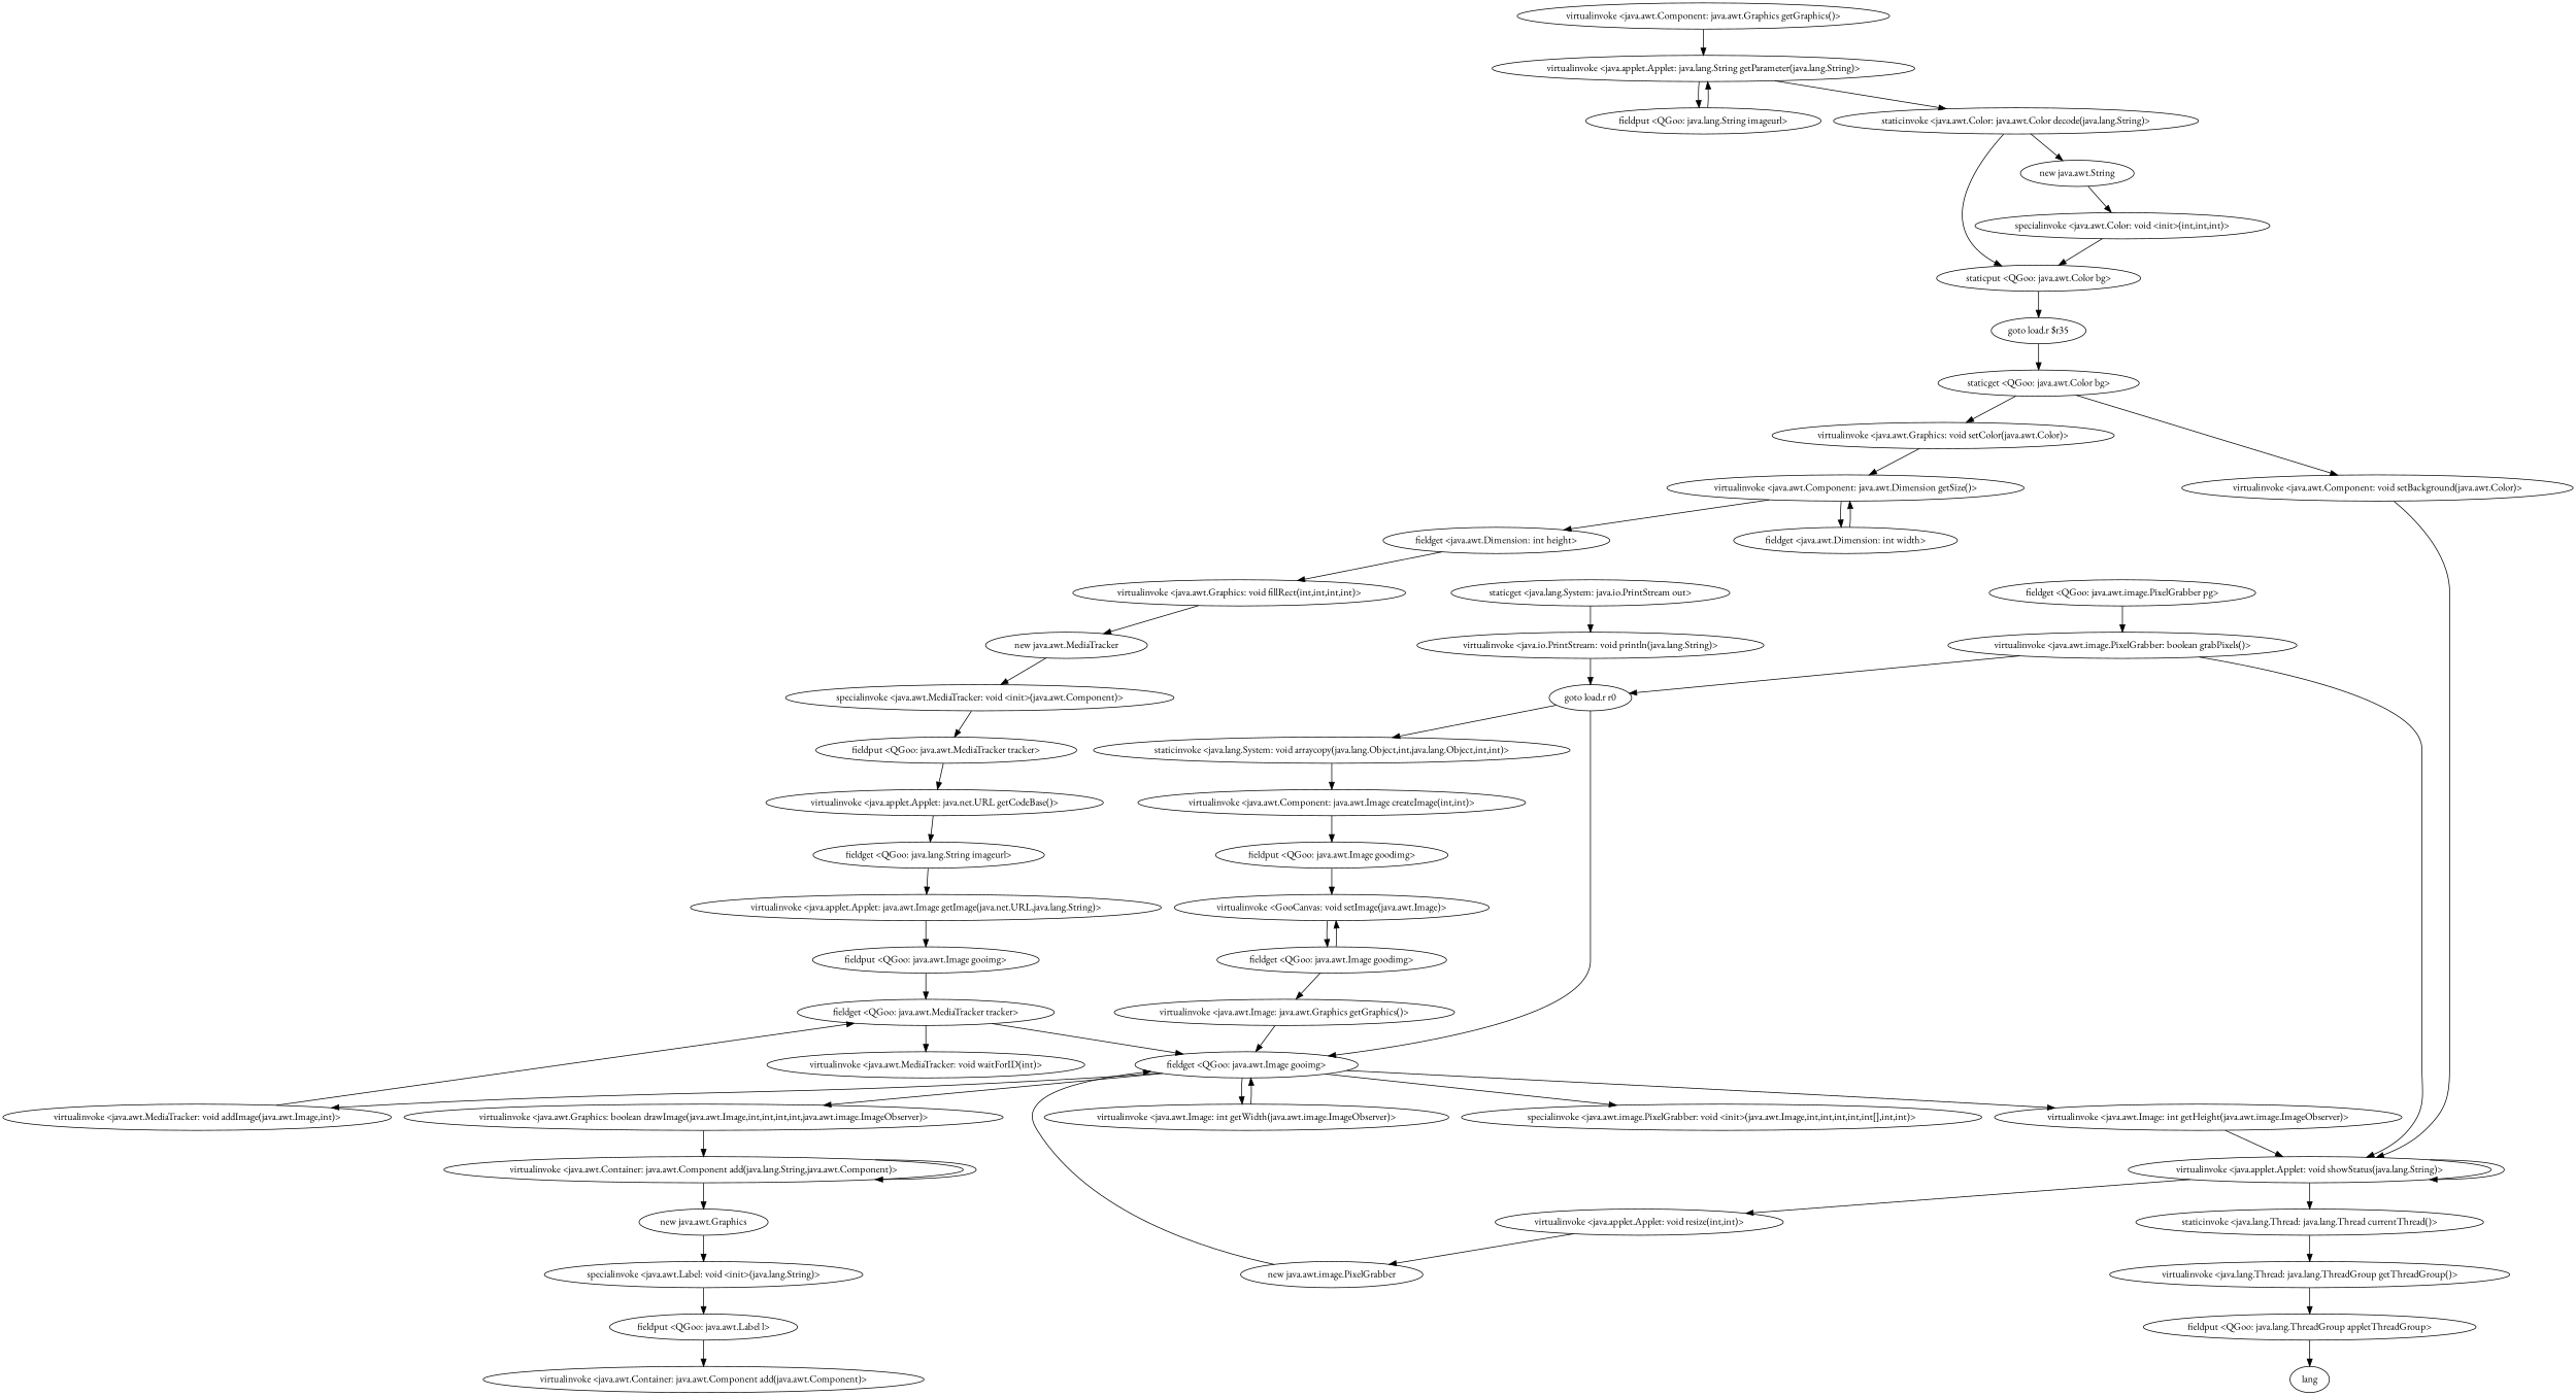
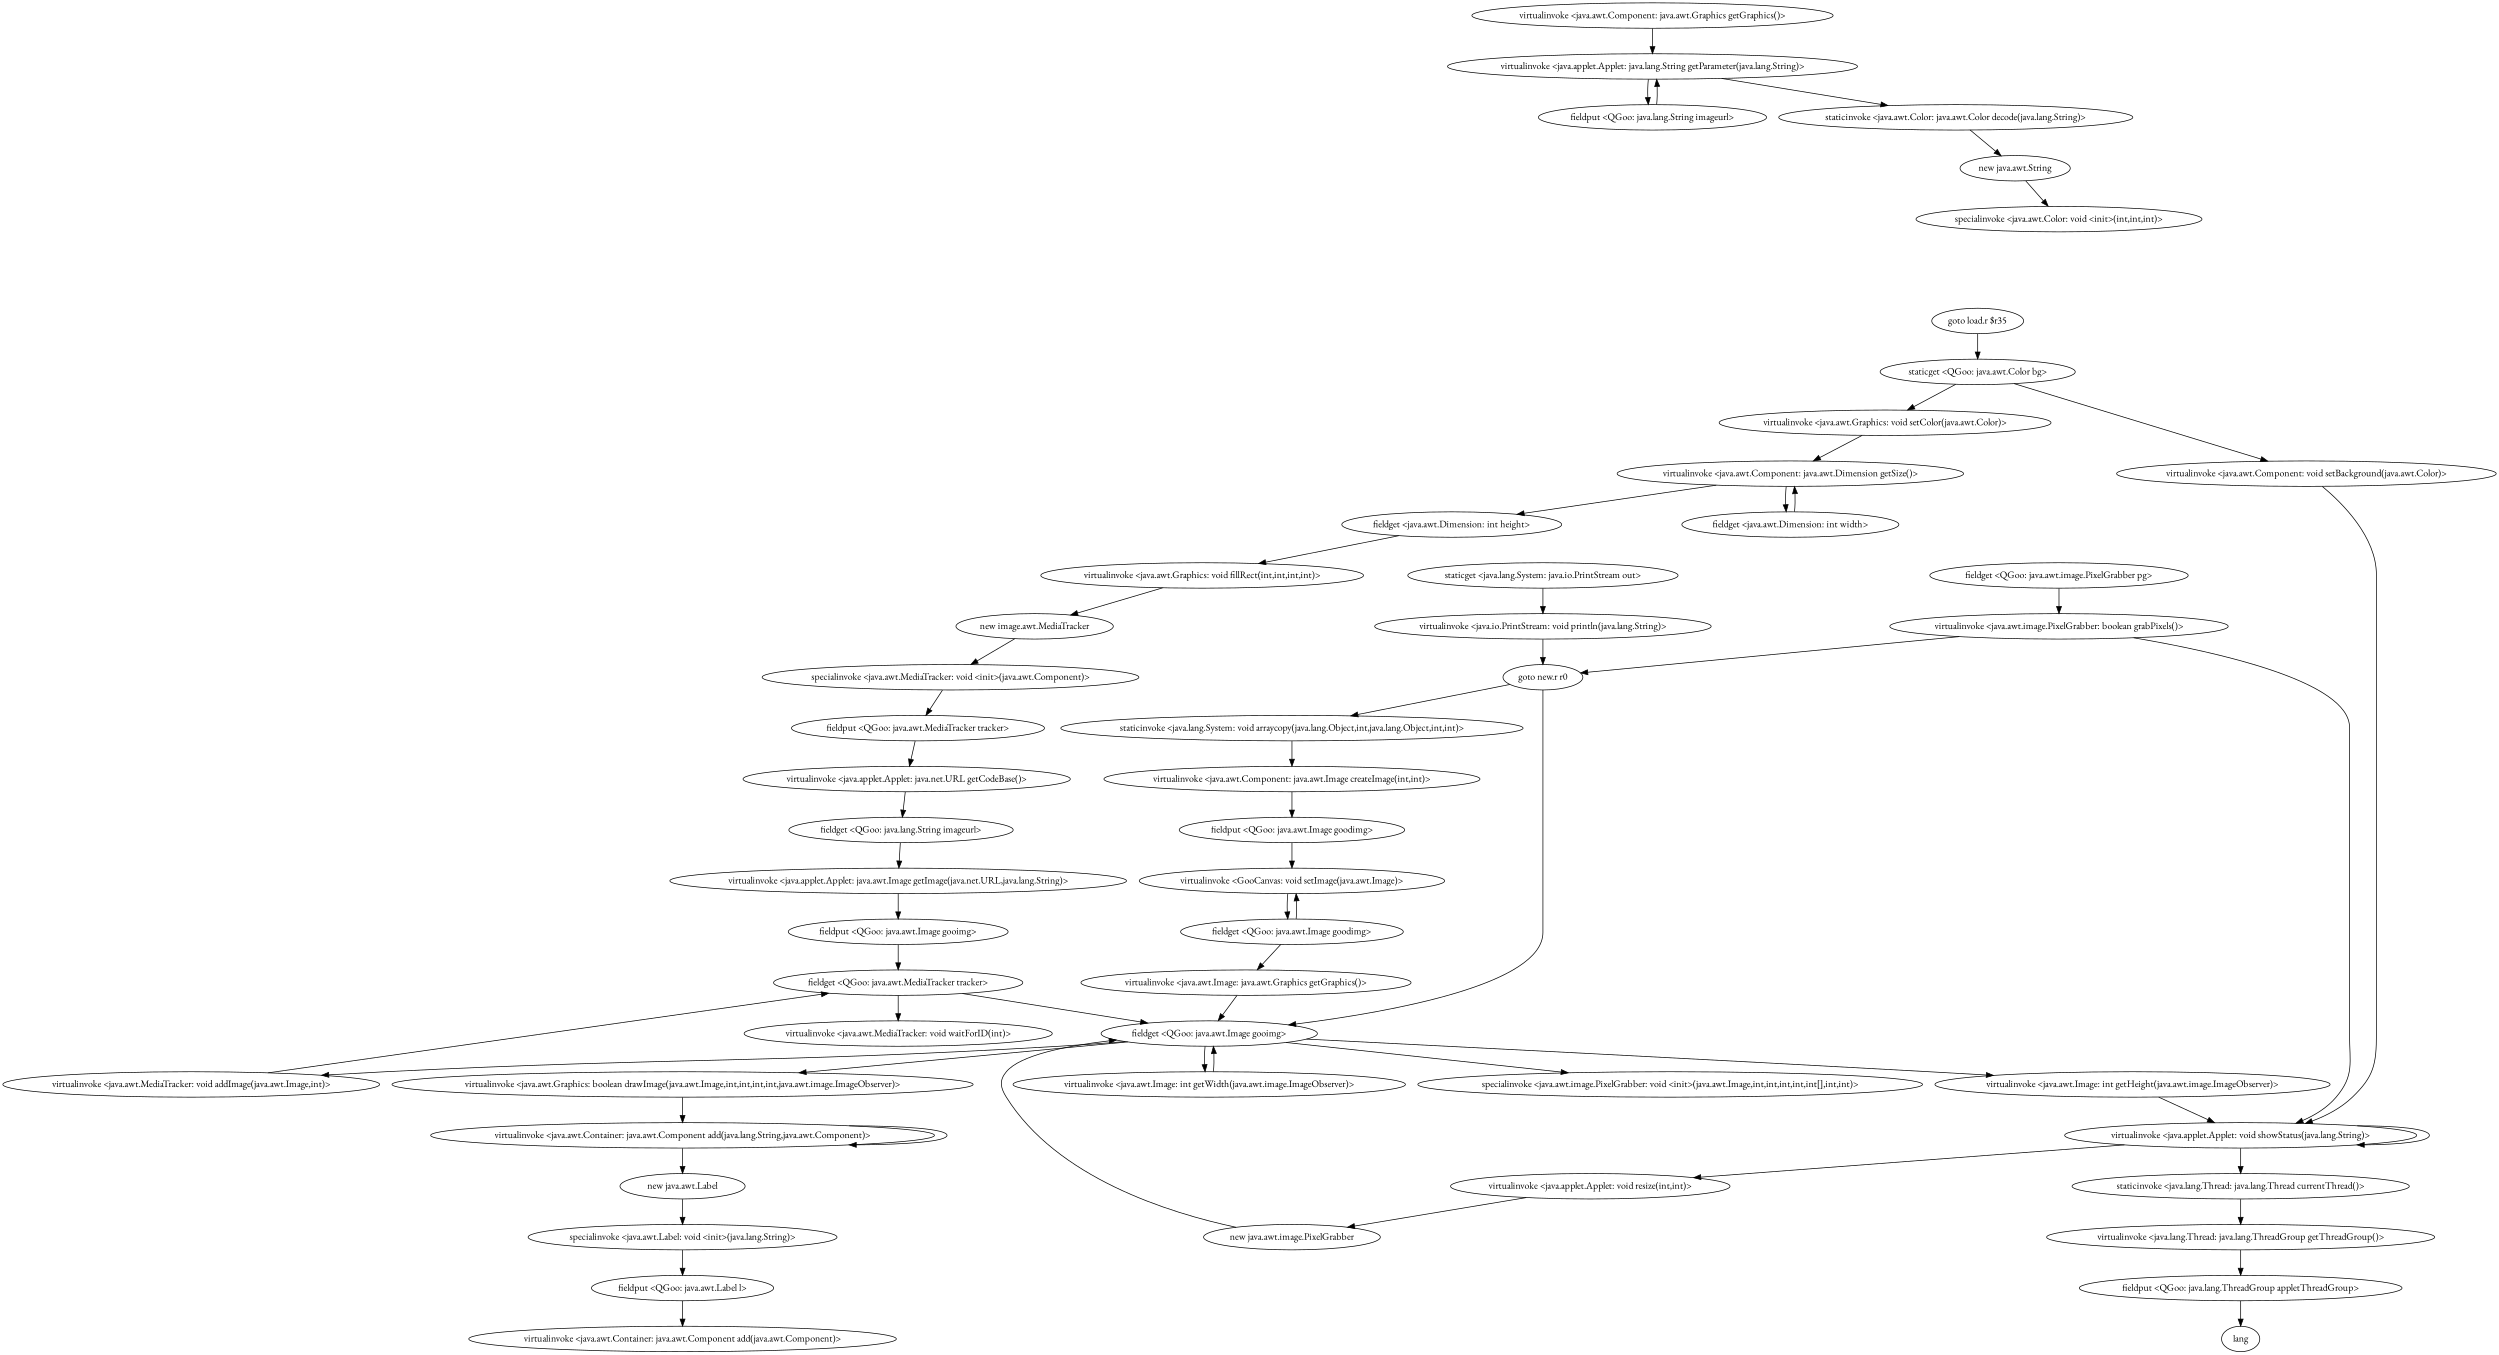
  digraph {
    fontname="EB Garamond"
    node [fontname="EB Garamond"]
    edge [fontname="EB Garamond"]
    "virtualinvoke <java.awt.Component: java.awt.Graphics getGraphics()>"
    "virtualinvoke <java.applet.Applet: java.lang.String getParameter(java.lang.String)>"
    "fieldput <QGoo: java.lang.String imageurl>"
    "staticinvoke <java.awt.Color: java.awt.Color decode(java.lang.String)>"
-   "staticput <QGoo: java.awt.Color bg>"
    n6 [label="new java.awt.String"]
    "goto load.r $r35"
    "specialinvoke <java.awt.Color: void <init>(int,int,int)>"
    "staticget <QGoo: java.awt.Color bg>"
    "virtualinvoke <java.awt.Graphics: void setColor(java.awt.Color)>"
    "virtualinvoke <java.awt.Component: void setBackground(java.awt.Color)>"
    "virtualinvoke <java.awt.Component: java.awt.Dimension getSize()>"
    "virtualinvoke <java.applet.Applet: void showStatus(java.lang.String)>"
    "fieldget <java.awt.Dimension: int width>"
    "fieldget <java.awt.Dimension: int height>"
    "virtualinvoke <java.awt.Graphics: void fillRect(int,int,int,int)>"
-   "new java.awt.MediaTracker"
+   "new java.awt.MediaTracker" [label="new image.awt.MediaTracker"]
    "specialinvoke <java.awt.MediaTracker: void <init>(java.awt.Component)>"
    "fieldput <QGoo: java.awt.MediaTracker tracker>"
    "virtualinvoke <java.applet.Applet: java.net.URL getCodeBase()>"
    "fieldget <QGoo: java.lang.String imageurl>"
    "virtualinvoke <java.applet.Applet: java.awt.Image getImage(java.net.URL,java.lang.String)>"
    "fieldput <QGoo: java.awt.Image gooimg>"
    "fieldget <QGoo: java.awt.MediaTracker tracker>"
    "fieldget <QGoo: java.awt.Image gooimg>"
    "virtualinvoke <java.awt.MediaTracker: void waitForID(int)>"
    "virtualinvoke <java.awt.MediaTracker: void addImage(java.awt.Image,int)>"
    "virtualinvoke <java.awt.Image: int getWidth(java.awt.image.ImageObserver)>"
    "virtualinvoke <java.awt.Image: int getHeight(java.awt.image.ImageObserver)>"
    "specialinvoke <java.awt.image.PixelGrabber: void <init>(java.awt.Image,int,int,int,int,int[],int,int)>"
    "virtualinvoke <java.awt.Graphics: boolean drawImage(java.awt.Image,int,int,int,int,java.awt.image.ImageObserver)>"
    "virtualinvoke <java.awt.Container: java.awt.Component add(java.lang.String,java.awt.Component)>"
-   "goto load.r r0"
+   "goto load.r r0" [label="goto new.r r0"]
    "staticinvoke <java.lang.System: void arraycopy(java.lang.Object,int,java.lang.Object,int,int)>"
    "staticget <java.lang.System: java.io.PrintStream out>"
    "virtualinvoke <java.io.PrintStream: void println(java.lang.String)>"
    "virtualinvoke <java.awt.Component: java.awt.Image createImage(int,int)>"
    "virtualinvoke <java.applet.Applet: void resize(int,int)>"
    "staticinvoke <java.lang.Thread: java.lang.Thread currentThread()>"
    "new java.awt.image.PixelGrabber"
    "virtualinvoke <java.lang.Thread: java.lang.ThreadGroup getThreadGroup()>"
    "fieldget <QGoo: java.awt.image.PixelGrabber pg>"
    "virtualinvoke <java.awt.image.PixelGrabber: boolean grabPixels()>"
    "fieldput <QGoo: java.awt.Image goodimg>"
    "virtualinvoke <GooCanvas: void setImage(java.awt.Image)>"
    "fieldget <QGoo: java.awt.Image goodimg>"
    "virtualinvoke <java.awt.Image: java.awt.Graphics getGraphics()>"
-   "new java.awt.Label" [label="new java.awt.Graphics"]
+   "new java.awt.Label"
    "specialinvoke <java.awt.Label: void <init>(java.lang.String)>"
    "fieldput <QGoo: java.awt.Label l>"
    "virtualinvoke <java.awt.Container: java.awt.Component add(java.awt.Component)>"
    "fieldput <QGoo: java.lang.ThreadGroup appletThreadGroup>"
    n53 [label=lang]
    "virtualinvoke <java.awt.Component: java.awt.Graphics getGraphics()>" -> "virtualinvoke <java.applet.Applet: java.lang.String getParameter(java.lang.String)>"
    "virtualinvoke <java.applet.Applet: java.lang.String getParameter(java.lang.String)>" -> "fieldput <QGoo: java.lang.String imageurl>"
    "virtualinvoke <java.applet.Applet: java.lang.String getParameter(java.lang.String)>" -> "staticinvoke <java.awt.Color: java.awt.Color decode(java.lang.String)>"
    "fieldput <QGoo: java.lang.String imageurl>" -> "virtualinvoke <java.applet.Applet: java.lang.String getParameter(java.lang.String)>"
-   "staticinvoke <java.awt.Color: java.awt.Color decode(java.lang.String)>" -> "staticput <QGoo: java.awt.Color bg>"
    "staticinvoke <java.awt.Color: java.awt.Color decode(java.lang.String)>" -> n6
-   "staticput <QGoo: java.awt.Color bg>" -> "goto load.r $r35"
    n6 -> "specialinvoke <java.awt.Color: void <init>(int,int,int)>"
    "goto load.r $r35" -> "staticget <QGoo: java.awt.Color bg>"
-   "specialinvoke <java.awt.Color: void <init>(int,int,int)>" -> "staticput <QGoo: java.awt.Color bg>"
    "staticget <QGoo: java.awt.Color bg>" -> "virtualinvoke <java.awt.Graphics: void setColor(java.awt.Color)>"
    "staticget <QGoo: java.awt.Color bg>" -> "virtualinvoke <java.awt.Component: void setBackground(java.awt.Color)>"
    "virtualinvoke <java.awt.Graphics: void setColor(java.awt.Color)>" -> "virtualinvoke <java.awt.Component: java.awt.Dimension getSize()>"
    "virtualinvoke <java.awt.Component: void setBackground(java.awt.Color)>" -> "virtualinvoke <java.applet.Applet: void showStatus(java.lang.String)>"
    "virtualinvoke <java.awt.Component: java.awt.Dimension getSize()>" -> "fieldget <java.awt.Dimension: int width>"
    "virtualinvoke <java.awt.Component: java.awt.Dimension getSize()>" -> "fieldget <java.awt.Dimension: int height>"
    "virtualinvoke <java.applet.Applet: void showStatus(java.lang.String)>" -> "virtualinvoke <java.applet.Applet: void showStatus(java.lang.String)>"
    "virtualinvoke <java.applet.Applet: void showStatus(java.lang.String)>" -> "virtualinvoke <java.applet.Applet: void resize(int,int)>"
    "virtualinvoke <java.applet.Applet: void showStatus(java.lang.String)>" -> "staticinvoke <java.lang.Thread: java.lang.Thread currentThread()>"
    "fieldget <java.awt.Dimension: int width>" -> "virtualinvoke <java.awt.Component: java.awt.Dimension getSize()>"
    "fieldget <java.awt.Dimension: int height>" -> "virtualinvoke <java.awt.Graphics: void fillRect(int,int,int,int)>"
    "virtualinvoke <java.awt.Graphics: void fillRect(int,int,int,int)>" -> "new java.awt.MediaTracker"
    "new java.awt.MediaTracker" -> "specialinvoke <java.awt.MediaTracker: void <init>(java.awt.Component)>"
    "specialinvoke <java.awt.MediaTracker: void <init>(java.awt.Component)>" -> "fieldput <QGoo: java.awt.MediaTracker tracker>"
    "fieldput <QGoo: java.awt.MediaTracker tracker>" -> "virtualinvoke <java.applet.Applet: java.net.URL getCodeBase()>"
    "virtualinvoke <java.applet.Applet: java.net.URL getCodeBase()>" -> "fieldget <QGoo: java.lang.String imageurl>"
    "fieldget <QGoo: java.lang.String imageurl>" -> "virtualinvoke <java.applet.Applet: java.awt.Image getImage(java.net.URL,java.lang.String)>"
    "virtualinvoke <java.applet.Applet: java.awt.Image getImage(java.net.URL,java.lang.String)>" -> "fieldput <QGoo: java.awt.Image gooimg>"
    "fieldput <QGoo: java.awt.Image gooimg>" -> "fieldget <QGoo: java.awt.MediaTracker tracker>"
    "fieldget <QGoo: java.awt.MediaTracker tracker>" -> "fieldget <QGoo: java.awt.Image gooimg>"
    "fieldget <QGoo: java.awt.MediaTracker tracker>" -> "virtualinvoke <java.awt.MediaTracker: void waitForID(int)>"
    "fieldget <QGoo: java.awt.Image gooimg>" -> "virtualinvoke <java.awt.MediaTracker: void addImage(java.awt.Image,int)>"
    "fieldget <QGoo: java.awt.Image gooimg>" -> "virtualinvoke <java.awt.Image: int getWidth(java.awt.image.ImageObserver)>"
    "fieldget <QGoo: java.awt.Image gooimg>" -> "virtualinvoke <java.awt.Image: int getHeight(java.awt.image.ImageObserver)>"
    "fieldget <QGoo: java.awt.Image gooimg>" -> "specialinvoke <java.awt.image.PixelGrabber: void <init>(java.awt.Image,int,int,int,int,int[],int,int)>"
    "fieldget <QGoo: java.awt.Image gooimg>" -> "virtualinvoke <java.awt.Graphics: boolean drawImage(java.awt.Image,int,int,int,int,java.awt.image.ImageObserver)>"
    "virtualinvoke <java.awt.MediaTracker: void addImage(java.awt.Image,int)>" -> "fieldget <QGoo: java.awt.MediaTracker tracker>"
    "virtualinvoke <java.awt.Image: int getWidth(java.awt.image.ImageObserver)>" -> "fieldget <QGoo: java.awt.Image gooimg>"
    "virtualinvoke <java.awt.Image: int getHeight(java.awt.image.ImageObserver)>" -> "virtualinvoke <java.applet.Applet: void showStatus(java.lang.String)>"
    "virtualinvoke <java.awt.Graphics: boolean drawImage(java.awt.Image,int,int,int,int,java.awt.image.ImageObserver)>" -> "virtualinvoke <java.awt.Container: java.awt.Component add(java.lang.String,java.awt.Component)>"
    "virtualinvoke <java.awt.Container: java.awt.Component add(java.lang.String,java.awt.Component)>" -> "virtualinvoke <java.awt.Container: java.awt.Component add(java.lang.String,java.awt.Component)>"
    "virtualinvoke <java.awt.Container: java.awt.Component add(java.lang.String,java.awt.Component)>" -> "new java.awt.Label"
    "goto load.r r0" -> "fieldget <QGoo: java.awt.Image gooimg>"
    "goto load.r r0" -> "staticinvoke <java.lang.System: void arraycopy(java.lang.Object,int,java.lang.Object,int,int)>"
    "staticinvoke <java.lang.System: void arraycopy(java.lang.Object,int,java.lang.Object,int,int)>" -> "virtualinvoke <java.awt.Component: java.awt.Image createImage(int,int)>"
    "staticget <java.lang.System: java.io.PrintStream out>" -> "virtualinvoke <java.io.PrintStream: void println(java.lang.String)>"
    "virtualinvoke <java.io.PrintStream: void println(java.lang.String)>" -> "goto load.r r0"
    "virtualinvoke <java.awt.Component: java.awt.Image createImage(int,int)>" -> "fieldput <QGoo: java.awt.Image goodimg>"
    "virtualinvoke <java.applet.Applet: void resize(int,int)>" -> "new java.awt.image.PixelGrabber"
    "staticinvoke <java.lang.Thread: java.lang.Thread currentThread()>" -> "virtualinvoke <java.lang.Thread: java.lang.ThreadGroup getThreadGroup()>"
    "new java.awt.image.PixelGrabber" -> "fieldget <QGoo: java.awt.Image gooimg>"
    "virtualinvoke <java.lang.Thread: java.lang.ThreadGroup getThreadGroup()>" -> "fieldput <QGoo: java.lang.ThreadGroup appletThreadGroup>"
    "fieldget <QGoo: java.awt.image.PixelGrabber pg>" -> "virtualinvoke <java.awt.image.PixelGrabber: boolean grabPixels()>"
    "virtualinvoke <java.awt.image.PixelGrabber: boolean grabPixels()>" -> "virtualinvoke <java.applet.Applet: void showStatus(java.lang.String)>"
    "virtualinvoke <java.awt.image.PixelGrabber: boolean grabPixels()>" -> "goto load.r r0"
    "fieldput <QGoo: java.awt.Image goodimg>" -> "virtualinvoke <GooCanvas: void setImage(java.awt.Image)>"
    "virtualinvoke <GooCanvas: void setImage(java.awt.Image)>" -> "fieldget <QGoo: java.awt.Image goodimg>"
    "fieldget <QGoo: java.awt.Image goodimg>" -> "virtualinvoke <GooCanvas: void setImage(java.awt.Image)>"
    "fieldget <QGoo: java.awt.Image goodimg>" -> "virtualinvoke <java.awt.Image: java.awt.Graphics getGraphics()>"
    "virtualinvoke <java.awt.Image: java.awt.Graphics getGraphics()>" -> "fieldget <QGoo: java.awt.Image gooimg>"
    "new java.awt.Label" -> "specialinvoke <java.awt.Label: void <init>(java.lang.String)>"
    "specialinvoke <java.awt.Label: void <init>(java.lang.String)>" -> "fieldput <QGoo: java.awt.Label l>"
    "fieldput <QGoo: java.awt.Label l>" -> "virtualinvoke <java.awt.Container: java.awt.Component add(java.awt.Component)>"
    "fieldput <QGoo: java.lang.ThreadGroup appletThreadGroup>" -> n53
  }
